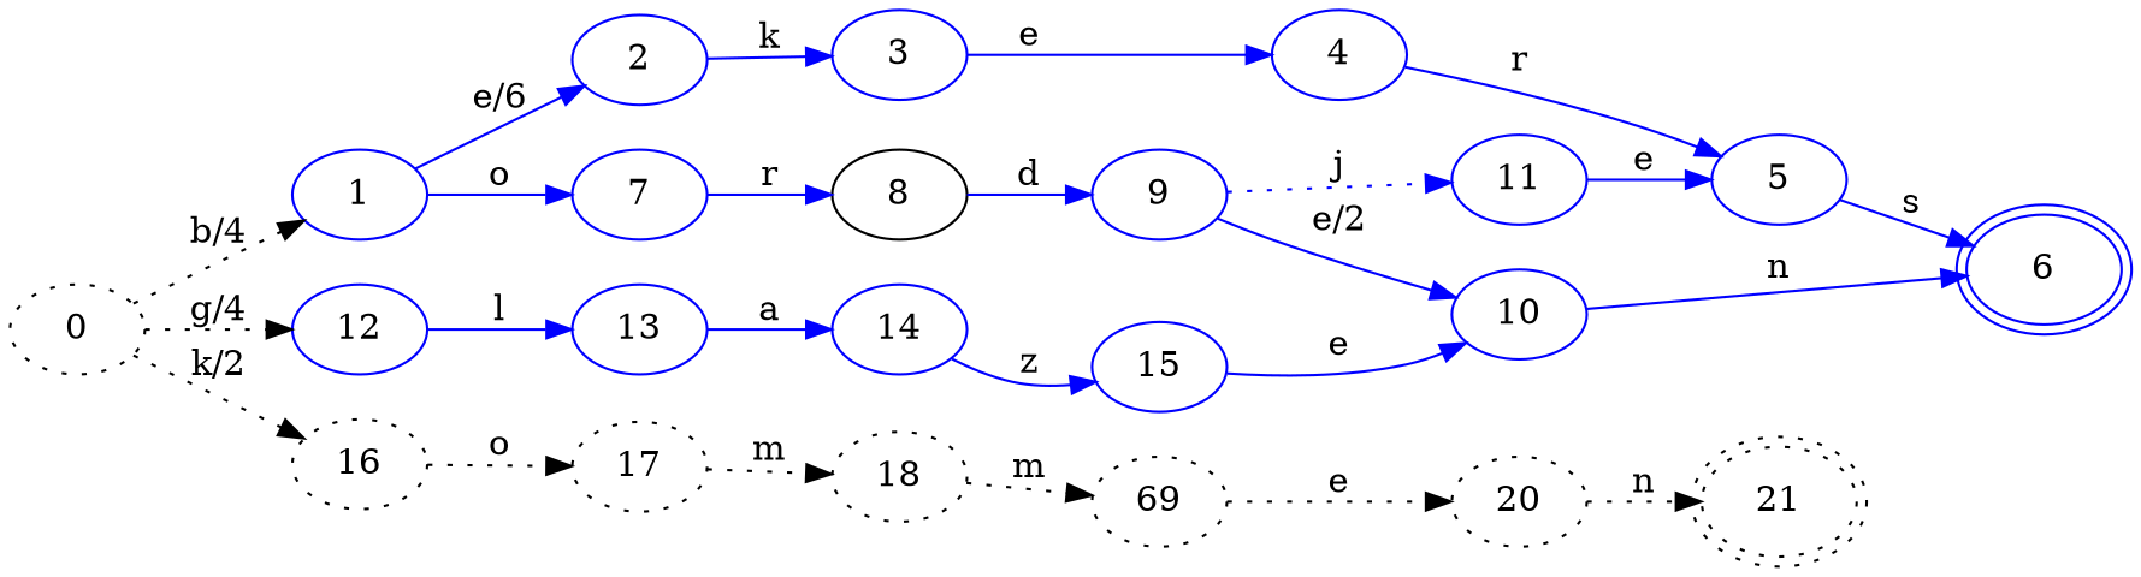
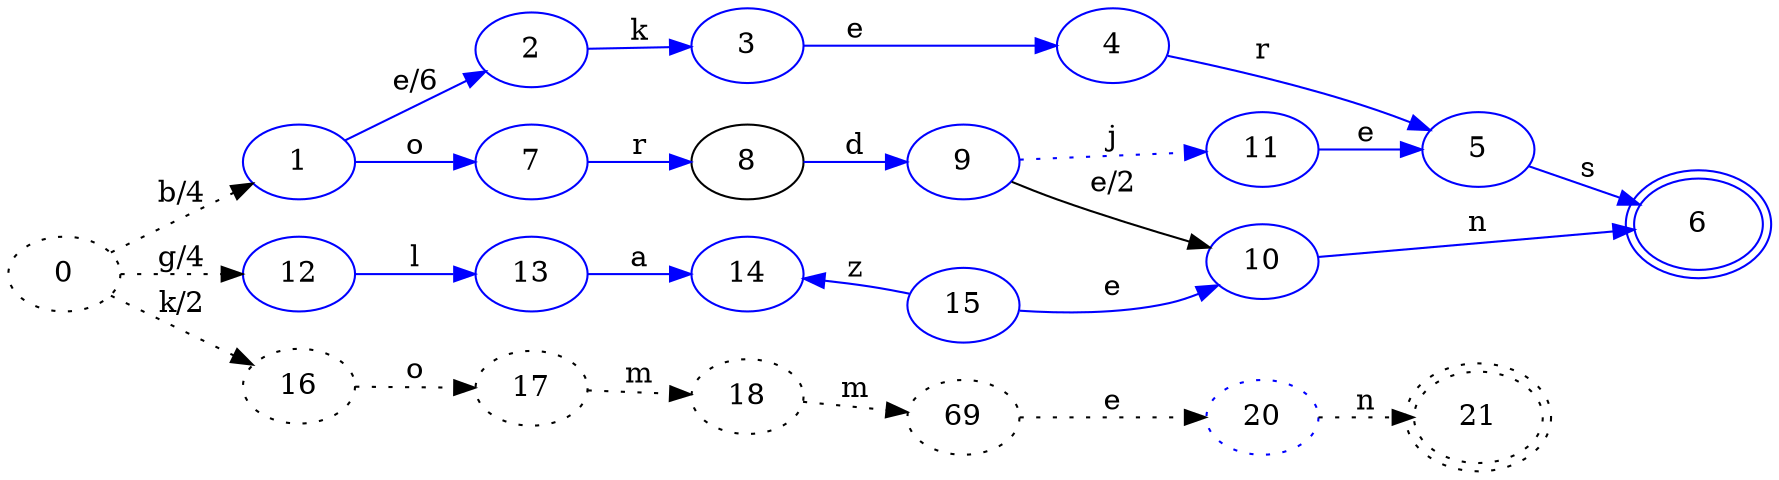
  digraph {
    fontname="DejaVu Serif"
    labeljust=l
    labelloc=l
    rankdir=LR
    node [fontname="DejaVu Serif" color=blue]
    edge [fontname="DejaVu Serif" color=blue]
    0 [style=dotted color=""]
    1
    12
    16 [style=dotted color=""]
    2
    7
    13
    17 [style=dotted color=""]
    3
    8 [color=black]
    4
    5
    6 [peripheries=2]
    9
    10
    11
    14
    15
    18 [style=dotted color=""]
    n20 [label=69 style=dotted color=""]
-   20 [style=dotted color=""]
+   20 [style=dotted]
    21 [peripheries=2 style=dotted color=""]
    0 -> 1 [label="b/4" style=dotted color=""]
    0 -> 12 [label="g/4" style=dotted color=""]
    0 -> 16 [label="k/2" style=dotted color=""]
    1 -> 2 [label="e/6"]
    1 -> 7 [label=o]
    12 -> 13 [label=l]
    16 -> 17 [label=o style=dotted color=""]
    2 -> 3 [label=k]
    7 -> 8 [label=r]
    13 -> 14 [label=a]
    17 -> 18 [label=m style=dotted color=""]
    3 -> 4 [label=e]
    8 -> 9 [label=d]
    4 -> 5 [label=r]
    5 -> 6 [label=s]
-   9 -> 10 [label="e/2"]
+   9 -> 10 [color=black label="e/2"]
    9 -> 11 [label=j style=dotted]
    10 -> 6 [label=n]
    11 -> 5 [label=e]
-   14 -> 15 [label=z]
+   15 -> 14 [label=z]
    15 -> 10 [label=e]
    18 -> n20 [label=m style=dotted color=""]
    n20 -> 20 [label=e style=dotted color=""]
    20 -> 21 [label=n style=dotted color=""]
  }
